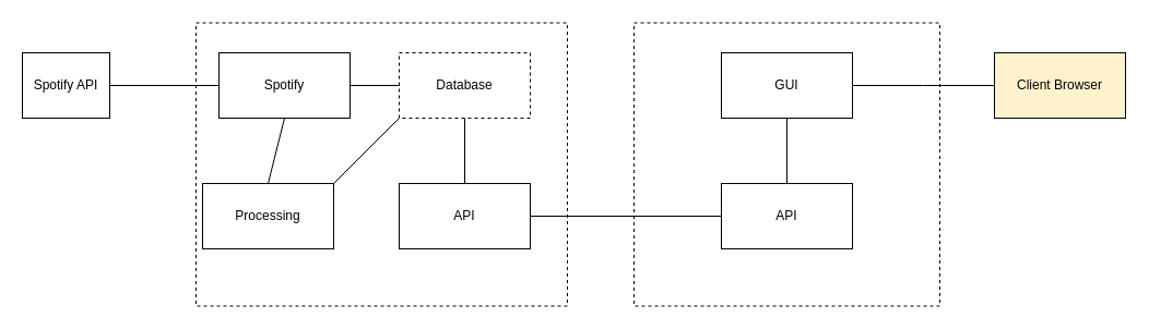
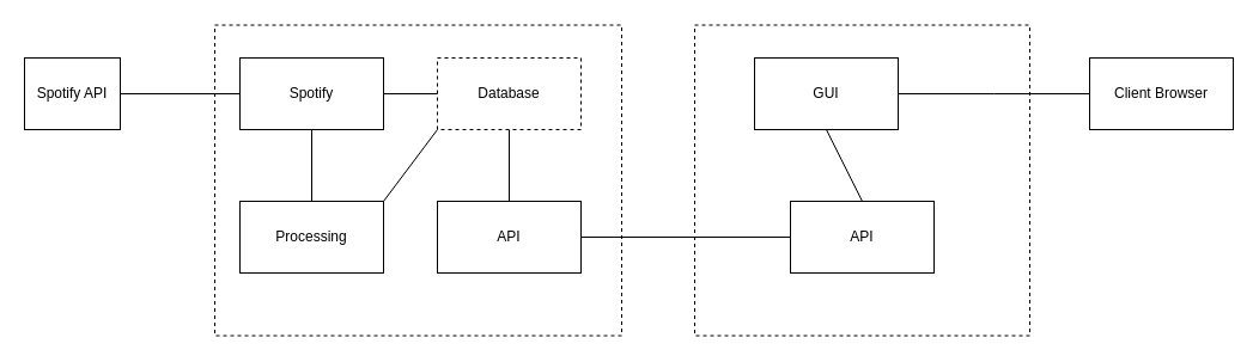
  <mxCell id="0" />
  <mxCell id="1" parent="0" />
  <mxCell id="2" value="" style="rounded=0;whiteSpace=wrap;html=1;dashed=1;" vertex="1" parent="1"><mxGeometry x="179" y="20.5" width="340" height="260" as="geometry" /></mxCell>
  <mxCell id="3" value="" style="rounded=0;whiteSpace=wrap;html=1;dashed=1;" vertex="1" parent="1"><mxGeometry x="580" y="20.5" width="280" height="260" as="geometry" /></mxCell>
  <mxCell id="4" value="&lt;div&gt;Spotify&lt;/div&gt;" style="rounded=0;whiteSpace=wrap;html=1;" vertex="1" parent="1"><mxGeometry x="200" y="48" width="120" height="60" as="geometry" /></mxCell>
  <mxCell id="5" style="edgeStyle=orthogonalEdgeStyle;rounded=0;orthogonalLoop=1;jettySize=auto;html=1;exitX=1;exitY=0.5;exitDx=0;exitDy=0;entryX=0;entryY=0.5;entryDx=0;entryDy=0;endArrow=none;endFill=0;" edge="1" parent="1" source="6" target="4"><mxGeometry relative="1" as="geometry" /></mxCell>
  <mxCell id="6" value="Spotify API" style="rounded=0;whiteSpace=wrap;html=1;" vertex="1" parent="1"><mxGeometry x="20" y="48" width="80" height="60" as="geometry" /></mxCell>
  <mxCell id="7" value="&lt;div&gt;Spotify&lt;/div&gt;" style="rounded=0;whiteSpace=wrap;html=1;" vertex="1" parent="1"><mxGeometry x="200" y="48" width="120" height="60" as="geometry" /></mxCell>
  <mxCell id="8" style="edgeStyle=orthogonalEdgeStyle;rounded=0;orthogonalLoop=1;jettySize=auto;html=1;exitX=0.5;exitY=1;exitDx=0;exitDy=0;entryX=0.5;entryY=0;entryDx=0;entryDy=0;endArrow=none;endFill=0;" edge="1" parent="1" source="9" target="11"><mxGeometry relative="1" as="geometry" /></mxCell>
  <mxCell id="9" value="Database" style="rounded=0;whiteSpace=wrap;html=1;dashed=1;" vertex="1" parent="1"><mxGeometry x="365" y="48" width="120" height="60" as="geometry" /></mxCell>
  <mxCell id="10" value="" style="endArrow=none;html=1;entryX=0;entryY=0.5;entryDx=0;entryDy=0;" edge="1" parent="1" target="9"><mxGeometry width="50" height="50" relative="1" as="geometry"><mxPoint x="320" y="78" as="sourcePoint" /><mxPoint x="370" y="28" as="targetPoint" /></mxGeometry></mxCell>
  <mxCell id="11" value="API" style="rounded=0;whiteSpace=wrap;html=1;" vertex="1" parent="1"><mxGeometry x="365" y="168" width="120" height="60" as="geometry" /></mxCell>
  <mxCell id="12" value="API" style="rounded=0;whiteSpace=wrap;html=1;" vertex="1" parent="1"><mxGeometry x="660" y="168" width="120" height="60" as="geometry" /></mxCell>
  <mxCell id="13" value="" style="endArrow=none;html=1;entryX=0;entryY=0.5;entryDx=0;entryDy=0;exitX=1;exitY=0.5;exitDx=0;exitDy=0;" edge="1" parent="1" source="11" target="12"><mxGeometry width="50" height="50" relative="1" as="geometry"><mxPoint x="450" y="218" as="sourcePoint" /><mxPoint x="500" y="168" as="targetPoint" /></mxGeometry></mxCell>
  <mxCell id="14" style="edgeStyle=orthogonalEdgeStyle;rounded=0;orthogonalLoop=1;jettySize=auto;html=1;exitX=1;exitY=0.5;exitDx=0;exitDy=0;endArrow=none;endFill=0;" edge="1" parent="1" source="15"><mxGeometry relative="1" as="geometry"><mxPoint x="910" y="78" as="targetPoint" /></mxGeometry></mxCell>
- <mxCell id="15" value="GUI" style="rounded=0;whiteSpace=wrap;html=1;" vertex="1" parent="1"><mxGeometry x="660" y="48" width="120" height="60" as="geometry" /></mxCell>
+ <mxCell id="15" value="GUI" style="rounded=0;whiteSpace=wrap;html=1;" vertex="1" parent="1"><mxGeometry x="630" y="48" width="120" height="60" as="geometry" /></mxCell>
  <mxCell id="16" value="" style="endArrow=none;html=1;entryX=0.5;entryY=1;entryDx=0;entryDy=0;" edge="1" parent="1" target="15"><mxGeometry width="50" height="50" relative="1" as="geometry"><mxPoint x="720" y="168" as="sourcePoint" /><mxPoint x="770" y="118" as="targetPoint" /></mxGeometry></mxCell>
- <mxCell id="17" value="Processing" style="rounded=0;whiteSpace=wrap;html=1;" vertex="1" parent="1"><mxGeometry x="185" y="168" width="120" height="60" as="geometry" /></mxCell>
+ <mxCell id="17" value="Processing" style="rounded=0;whiteSpace=wrap;html=1;" vertex="1" parent="1"><mxGeometry x="200" y="168" width="120" height="60" as="geometry" /></mxCell>
  <mxCell id="18" value="" style="endArrow=none;html=1;entryX=0.5;entryY=1;entryDx=0;entryDy=0;exitX=0.5;exitY=0;exitDx=0;exitDy=0;" edge="1" parent="1" source="17" target="7"><mxGeometry width="50" height="50" relative="1" as="geometry"><mxPoint x="450" y="218" as="sourcePoint" /><mxPoint x="500" y="168" as="targetPoint" /></mxGeometry></mxCell>
  <mxCell id="19" value="" style="endArrow=none;html=1;exitX=1;exitY=0;exitDx=0;exitDy=0;entryX=0;entryY=1;entryDx=0;entryDy=0;" edge="1" parent="1" source="17" target="9"><mxGeometry width="50" height="50" relative="1" as="geometry"><mxPoint x="450" y="218" as="sourcePoint" /><mxPoint x="500" y="168" as="targetPoint" /></mxGeometry></mxCell>
- <mxCell id="20" value="&lt;div&gt;Client Browser&lt;/div&gt;" style="rounded=0;whiteSpace=wrap;html=1;fillColor=#fff2cc;" vertex="1" parent="1"><mxGeometry x="910" y="48" width="120" height="60" as="geometry" /></mxCell>
+ <mxCell id="20" value="&lt;div&gt;Client Browser&lt;/div&gt;" style="rounded=0;whiteSpace=wrap;html=1;" vertex="1" parent="1"><mxGeometry x="910" y="48" width="120" height="60" as="geometry" /></mxCell>
